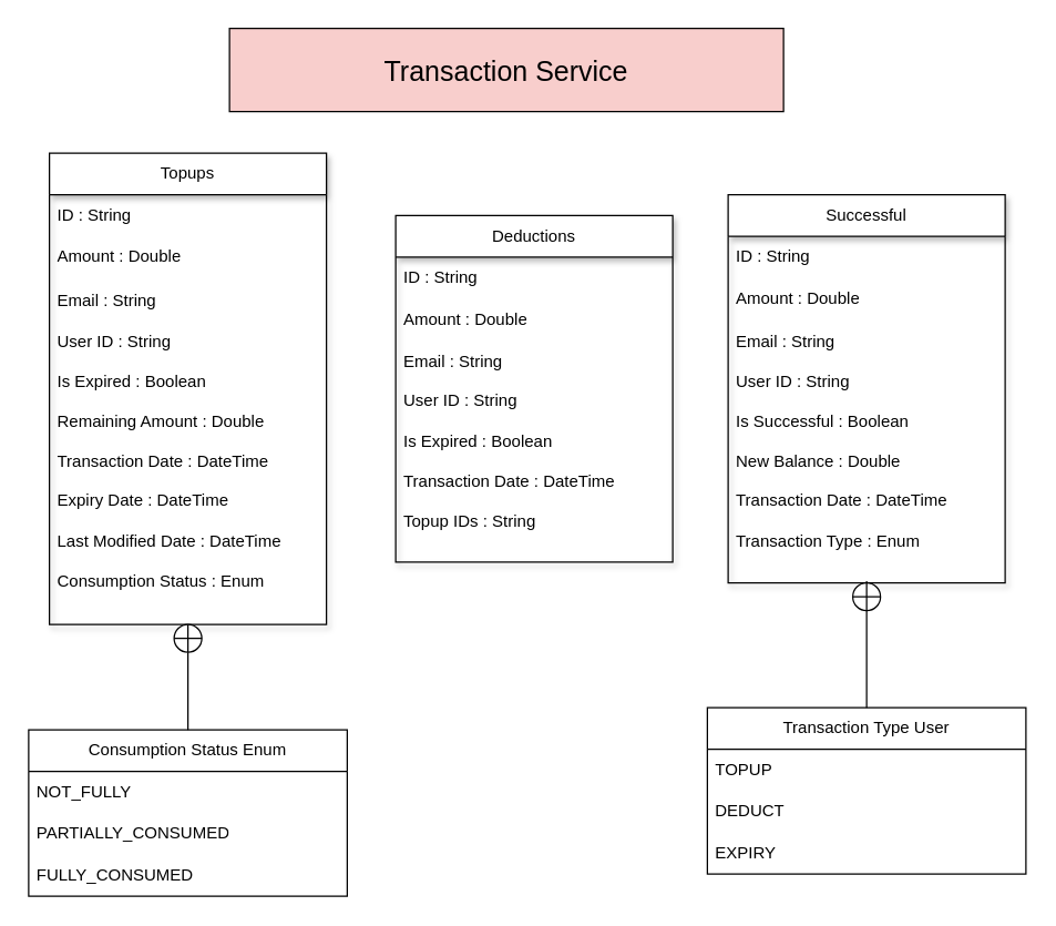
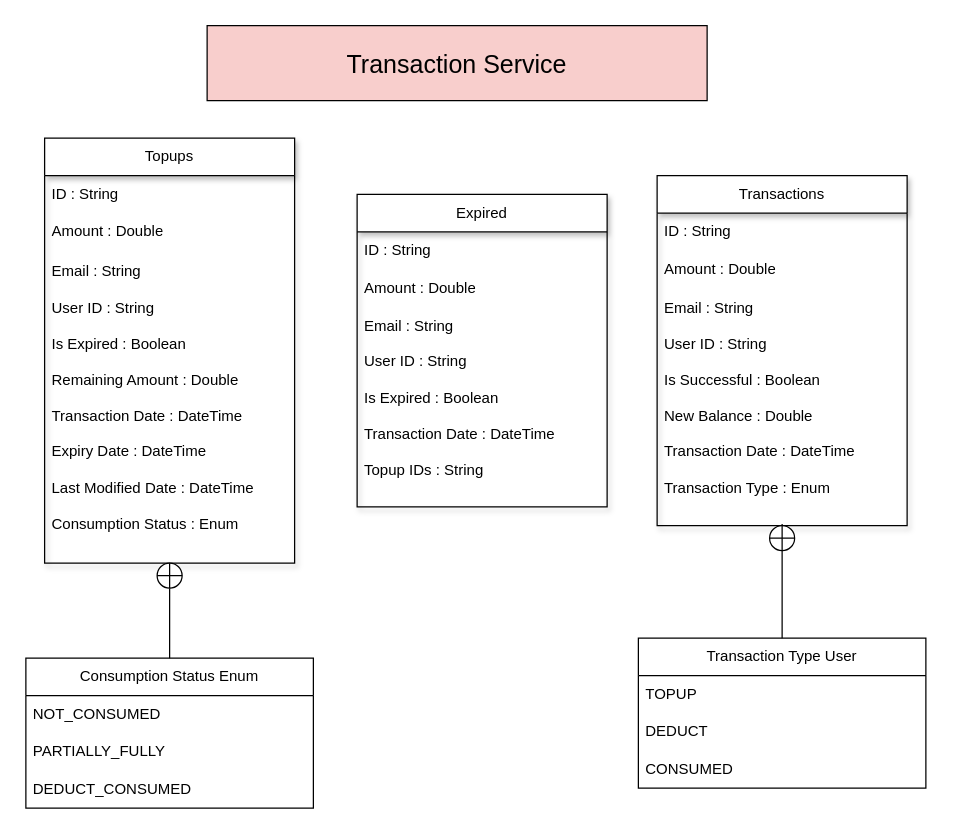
  <mxCell id="0" />
  <mxCell id="1" parent="0" />
  <mxCell id="2" value="&lt;font style=&quot;font-size: 20px;&quot;&gt;Transaction Service&lt;/font&gt;" style="rounded=0;whiteSpace=wrap;html=1;fillColor=#f8cecc;" vertex="1" parent="1"><mxGeometry x="165" y="20" width="400" height="60" as="geometry" /></mxCell>
  <mxCell id="3" value="Topups" style="swimlane;fontStyle=0;childLayout=stackLayout;horizontal=1;startSize=30;horizontalStack=0;resizeParent=1;resizeParentMax=0;resizeLast=0;collapsible=1;marginBottom=0;whiteSpace=wrap;html=1;shadow=1;" vertex="1" parent="1"><mxGeometry x="35" y="110" width="200" height="340" as="geometry" /></mxCell>
  <mxCell id="4" value="ID : String" style="text;strokeColor=none;fillColor=none;align=left;verticalAlign=middle;spacingLeft=4;spacingRight=4;overflow=hidden;points=[[0,0.5],[1,0.5]];portConstraint=eastwest;rotatable=0;whiteSpace=wrap;html=1;" vertex="1" parent="3"><mxGeometry y="30" width="200" height="30" as="geometry" /></mxCell>
  <mxCell id="5" value="Amount : Double" style="text;strokeColor=none;fillColor=none;align=left;verticalAlign=middle;spacingLeft=4;spacingRight=4;overflow=hidden;points=[[0,0.5],[1,0.5]];portConstraint=eastwest;rotatable=0;whiteSpace=wrap;html=1;" vertex="1" parent="3"><mxGeometry y="60" width="200" height="30" as="geometry" /></mxCell>
  <mxCell id="6" value="Email : String&lt;div&gt;&lt;br&gt;&lt;/div&gt;&lt;div&gt;User ID : String&lt;/div&gt;&lt;div&gt;&lt;br&gt;&lt;/div&gt;&lt;div&gt;Is Expired : Boolean&lt;/div&gt;&lt;div&gt;&lt;br&gt;&lt;/div&gt;&lt;div&gt;Remaining Amount : Double&lt;/div&gt;&lt;div&gt;&lt;br&gt;&lt;/div&gt;&lt;div&gt;Transaction Date : DateTime&lt;/div&gt;&lt;div&gt;&lt;br&gt;&lt;/div&gt;&lt;div&gt;Expiry Date : DateTime&lt;/div&gt;&lt;div&gt;&lt;br&gt;&lt;/div&gt;&lt;div&gt;Last Modified Date : DateTime&lt;/div&gt;&lt;div&gt;&lt;br&gt;&lt;/div&gt;&lt;div&gt;Consumption Status : Enum&lt;/div&gt;&lt;div&gt;&lt;br&gt;&lt;/div&gt;" style="text;strokeColor=none;fillColor=none;align=left;verticalAlign=middle;spacingLeft=4;spacingRight=4;overflow=hidden;points=[[0,0.5],[1,0.5]];portConstraint=eastwest;rotatable=0;whiteSpace=wrap;html=1;" vertex="1" parent="3"><mxGeometry y="90" width="200" height="250" as="geometry" /></mxCell>
- <mxCell id="7" value="Deductions" style="swimlane;fontStyle=0;childLayout=stackLayout;horizontal=1;startSize=30;horizontalStack=0;resizeParent=1;resizeParentMax=0;resizeLast=0;collapsible=1;marginBottom=0;whiteSpace=wrap;html=1;shadow=1;" vertex="1" parent="1"><mxGeometry x="285" y="155" width="200" height="250" as="geometry" /></mxCell>
+ <mxCell id="7" value="Expired" style="swimlane;fontStyle=0;childLayout=stackLayout;horizontal=1;startSize=30;horizontalStack=0;resizeParent=1;resizeParentMax=0;resizeLast=0;collapsible=1;marginBottom=0;whiteSpace=wrap;html=1;shadow=1;" vertex="1" parent="1"><mxGeometry x="285" y="155" width="200" height="250" as="geometry" /></mxCell>
  <mxCell id="8" value="ID : String" style="text;strokeColor=none;fillColor=none;align=left;verticalAlign=middle;spacingLeft=4;spacingRight=4;overflow=hidden;points=[[0,0.5],[1,0.5]];portConstraint=eastwest;rotatable=0;whiteSpace=wrap;html=1;" vertex="1" parent="7"><mxGeometry y="30" width="200" height="30" as="geometry" /></mxCell>
  <mxCell id="9" value="Amount : Double" style="text;strokeColor=none;fillColor=none;align=left;verticalAlign=middle;spacingLeft=4;spacingRight=4;overflow=hidden;points=[[0,0.5],[1,0.5]];portConstraint=eastwest;rotatable=0;whiteSpace=wrap;html=1;" vertex="1" parent="7"><mxGeometry y="60" width="200" height="30" as="geometry" /></mxCell>
  <mxCell id="10" value="Email : String&lt;div&gt;&lt;br&gt;&lt;/div&gt;&lt;div&gt;User ID : String&lt;/div&gt;&lt;div&gt;&lt;br&gt;&lt;/div&gt;&lt;div&gt;Is Expired : Boolean&lt;/div&gt;&lt;div&gt;&lt;br&gt;&lt;/div&gt;&lt;div&gt;Transaction Date : DateTime&lt;/div&gt;&lt;div&gt;&lt;br&gt;&lt;/div&gt;&lt;div&gt;Topup IDs : String&lt;/div&gt;&lt;div&gt;&lt;br&gt;&lt;/div&gt;" style="text;strokeColor=none;fillColor=none;align=left;verticalAlign=middle;spacingLeft=4;spacingRight=4;overflow=hidden;points=[[0,0.5],[1,0.5]];portConstraint=eastwest;rotatable=0;whiteSpace=wrap;html=1;" vertex="1" parent="7"><mxGeometry y="90" width="200" height="160" as="geometry" /></mxCell>
- <mxCell id="11" value="Successful" style="swimlane;fontStyle=0;childLayout=stackLayout;horizontal=1;startSize=30;horizontalStack=0;resizeParent=1;resizeParentMax=0;resizeLast=0;collapsible=1;marginBottom=0;whiteSpace=wrap;html=1;shadow=1;" vertex="1" parent="1"><mxGeometry x="525" y="140" width="200" height="280" as="geometry" /></mxCell>
+ <mxCell id="11" value="Transactions" style="swimlane;fontStyle=0;childLayout=stackLayout;horizontal=1;startSize=30;horizontalStack=0;resizeParent=1;resizeParentMax=0;resizeLast=0;collapsible=1;marginBottom=0;whiteSpace=wrap;html=1;shadow=1;" vertex="1" parent="1"><mxGeometry x="525" y="140" width="200" height="280" as="geometry" /></mxCell>
  <mxCell id="12" value="ID : String" style="text;strokeColor=none;fillColor=none;align=left;verticalAlign=middle;spacingLeft=4;spacingRight=4;overflow=hidden;points=[[0,0.5],[1,0.5]];portConstraint=eastwest;rotatable=0;whiteSpace=wrap;html=1;" vertex="1" parent="11"><mxGeometry y="30" width="200" height="30" as="geometry" /></mxCell>
  <mxCell id="13" value="Amount : Double" style="text;strokeColor=none;fillColor=none;align=left;verticalAlign=middle;spacingLeft=4;spacingRight=4;overflow=hidden;points=[[0,0.5],[1,0.5]];portConstraint=eastwest;rotatable=0;whiteSpace=wrap;html=1;" vertex="1" parent="11"><mxGeometry y="60" width="200" height="30" as="geometry" /></mxCell>
  <mxCell id="14" value="Email : String&lt;div&gt;&lt;br&gt;&lt;/div&gt;&lt;div&gt;User ID : String&lt;/div&gt;&lt;div&gt;&lt;br&gt;&lt;/div&gt;&lt;div&gt;Is Successful : Boolean&lt;/div&gt;&lt;div&gt;&lt;br&gt;&lt;/div&gt;&lt;div&gt;New Balance : Double&lt;/div&gt;&lt;div&gt;&lt;br&gt;&lt;/div&gt;&lt;div&gt;Transaction Date : DateTime&lt;/div&gt;&lt;div&gt;&lt;br&gt;&lt;/div&gt;&lt;div&gt;Transaction Type : Enum&lt;/div&gt;&lt;div&gt;&lt;br&gt;&lt;/div&gt;" style="text;strokeColor=none;fillColor=none;align=left;verticalAlign=middle;spacingLeft=4;spacingRight=4;overflow=hidden;points=[[0,0.5],[1,0.5]];portConstraint=eastwest;rotatable=0;whiteSpace=wrap;html=1;" vertex="1" parent="11"><mxGeometry y="90" width="200" height="190" as="geometry" /></mxCell>
  <mxCell id="15" value="Consumption Status Enum" style="swimlane;fontStyle=0;childLayout=stackLayout;horizontal=1;startSize=30;horizontalStack=0;resizeParent=1;resizeParentMax=0;resizeLast=0;collapsible=1;marginBottom=0;whiteSpace=wrap;html=1;" vertex="1" parent="1"><mxGeometry x="20" y="526" width="230" height="120" as="geometry" /></mxCell>
- <mxCell id="16" value="NOT_FULLY" style="text;strokeColor=none;fillColor=none;align=left;verticalAlign=middle;spacingLeft=4;spacingRight=4;overflow=hidden;points=[[0,0.5],[1,0.5]];portConstraint=eastwest;rotatable=0;whiteSpace=wrap;html=1;" vertex="1" parent="15"><mxGeometry y="30" width="230" height="30" as="geometry" /></mxCell>
- <mxCell id="17" value="PARTIALLY_CONSUMED" style="text;strokeColor=none;fillColor=none;align=left;verticalAlign=middle;spacingLeft=4;spacingRight=4;overflow=hidden;points=[[0,0.5],[1,0.5]];portConstraint=eastwest;rotatable=0;whiteSpace=wrap;html=1;" vertex="1" parent="15"><mxGeometry y="60" width="230" height="30" as="geometry" /></mxCell>
- <mxCell id="18" value="FULLY_CONSUMED" style="text;strokeColor=none;fillColor=none;align=left;verticalAlign=middle;spacingLeft=4;spacingRight=4;overflow=hidden;points=[[0,0.5],[1,0.5]];portConstraint=eastwest;rotatable=0;whiteSpace=wrap;html=1;" vertex="1" parent="15"><mxGeometry y="90" width="230" height="30" as="geometry" /></mxCell>
+ <mxCell id="16" value="NOT_CONSUMED" style="text;strokeColor=none;fillColor=none;align=left;verticalAlign=middle;spacingLeft=4;spacingRight=4;overflow=hidden;points=[[0,0.5],[1,0.5]];portConstraint=eastwest;rotatable=0;whiteSpace=wrap;html=1;" vertex="1" parent="15"><mxGeometry y="30" width="230" height="30" as="geometry" /></mxCell>
+ <mxCell id="17" value="PARTIALLY_FULLY" style="text;strokeColor=none;fillColor=none;align=left;verticalAlign=middle;spacingLeft=4;spacingRight=4;overflow=hidden;points=[[0,0.5],[1,0.5]];portConstraint=eastwest;rotatable=0;whiteSpace=wrap;html=1;" vertex="1" parent="15"><mxGeometry y="60" width="230" height="30" as="geometry" /></mxCell>
+ <mxCell id="18" value="DEDUCT_CONSUMED" style="text;strokeColor=none;fillColor=none;align=left;verticalAlign=middle;spacingLeft=4;spacingRight=4;overflow=hidden;points=[[0,0.5],[1,0.5]];portConstraint=eastwest;rotatable=0;whiteSpace=wrap;html=1;" vertex="1" parent="15"><mxGeometry y="90" width="230" height="30" as="geometry" /></mxCell>
  <mxCell id="19" value="Transaction Type User" style="swimlane;fontStyle=0;childLayout=stackLayout;horizontal=1;startSize=30;horizontalStack=0;resizeParent=1;resizeParentMax=0;resizeLast=0;collapsible=1;marginBottom=0;whiteSpace=wrap;html=1;" vertex="1" parent="1"><mxGeometry x="510" y="510" width="230" height="120" as="geometry" /></mxCell>
  <mxCell id="20" value="TOPUP" style="text;strokeColor=none;fillColor=none;align=left;verticalAlign=middle;spacingLeft=4;spacingRight=4;overflow=hidden;points=[[0,0.5],[1,0.5]];portConstraint=eastwest;rotatable=0;whiteSpace=wrap;html=1;" vertex="1" parent="19"><mxGeometry y="30" width="230" height="30" as="geometry" /></mxCell>
  <mxCell id="21" value="DEDUCT" style="text;strokeColor=none;fillColor=none;align=left;verticalAlign=middle;spacingLeft=4;spacingRight=4;overflow=hidden;points=[[0,0.5],[1,0.5]];portConstraint=eastwest;rotatable=0;whiteSpace=wrap;html=1;" vertex="1" parent="19"><mxGeometry y="60" width="230" height="30" as="geometry" /></mxCell>
- <mxCell id="22" value="EXPIRY" style="text;strokeColor=none;fillColor=none;align=left;verticalAlign=middle;spacingLeft=4;spacingRight=4;overflow=hidden;points=[[0,0.5],[1,0.5]];portConstraint=eastwest;rotatable=0;whiteSpace=wrap;html=1;" vertex="1" parent="19"><mxGeometry y="90" width="230" height="30" as="geometry" /></mxCell>
+ <mxCell id="22" value="CONSUMED" style="text;strokeColor=none;fillColor=none;align=left;verticalAlign=middle;spacingLeft=4;spacingRight=4;overflow=hidden;points=[[0,0.5],[1,0.5]];portConstraint=eastwest;rotatable=0;whiteSpace=wrap;html=1;" vertex="1" parent="19"><mxGeometry y="90" width="230" height="30" as="geometry" /></mxCell>
  <mxCell id="23" value="" style="endArrow=none;html=1;rounded=0;exitX=0.5;exitY=0;exitDx=0;exitDy=0;" edge="1" parent="1" source="26" target="6"><mxGeometry width="50" height="50" relative="1" as="geometry"><mxPoint x="105" y="500" as="sourcePoint" /><mxPoint x="136" y="452" as="targetPoint" /></mxGeometry></mxCell>
  <mxCell id="24" value="" style="endArrow=none;html=1;rounded=0;exitX=0.5;exitY=0;exitDx=0;exitDy=0;entryX=0.5;entryY=0.993;entryDx=0;entryDy=0;entryPerimeter=0;" edge="1" parent="1" source="28" target="14"><mxGeometry width="50" height="50" relative="1" as="geometry"><mxPoint x="600" y="490" as="sourcePoint" /><mxPoint x="650" y="440" as="targetPoint" /></mxGeometry></mxCell>
  <mxCell id="25" value="" style="endArrow=none;html=1;rounded=0;exitX=0.5;exitY=0;exitDx=0;exitDy=0;" edge="1" parent="1" source="15" target="26"><mxGeometry width="50" height="50" relative="1" as="geometry"><mxPoint x="135" y="526" as="sourcePoint" /><mxPoint x="135" y="450" as="targetPoint" /></mxGeometry></mxCell>
  <mxCell id="26" value="" style="shape=orEllipse;perimeter=ellipsePerimeter;whiteSpace=wrap;html=1;backgroundOutline=1;" vertex="1" parent="1"><mxGeometry x="125" y="450" width="20" height="20" as="geometry" /></mxCell>
  <mxCell id="27" value="" style="endArrow=none;html=1;rounded=0;exitX=0.5;exitY=0;exitDx=0;exitDy=0;entryX=0.5;entryY=0.993;entryDx=0;entryDy=0;entryPerimeter=0;" edge="1" parent="1" source="19" target="28"><mxGeometry width="50" height="50" relative="1" as="geometry"><mxPoint x="625" y="510" as="sourcePoint" /><mxPoint x="625" y="419" as="targetPoint" /></mxGeometry></mxCell>
  <mxCell id="28" value="" style="shape=orEllipse;perimeter=ellipsePerimeter;whiteSpace=wrap;html=1;backgroundOutline=1;" vertex="1" parent="1"><mxGeometry x="615" y="420" width="20" height="20" as="geometry" /></mxCell>
